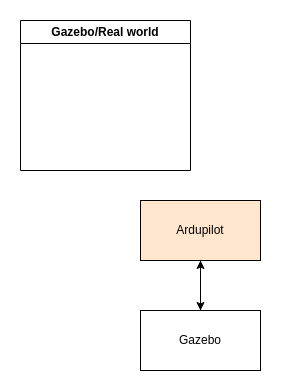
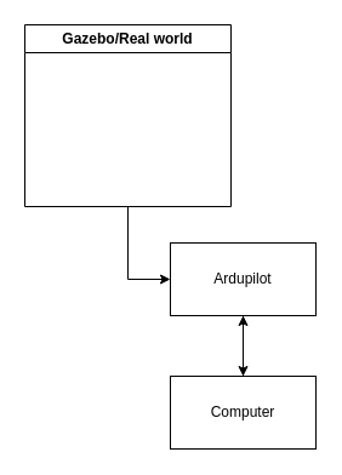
  <mxCell id="0" />
  <mxCell id="1" parent="0" />
  <mxCell id="2" style="edgeStyle=orthogonalEdgeStyle;rounded=0;orthogonalLoop=1;jettySize=auto;html=1;entryX=0.5;entryY=1;entryDx=0;entryDy=0;" edge="1" parent="1" source="3" target="5"><mxGeometry relative="1" as="geometry" /></mxCell>
- <mxCell id="3" value="Gazebo" style="rounded=0;whiteSpace=wrap;html=1;" vertex="1" parent="1"><mxGeometry x="140" y="310" width="120" height="60" as="geometry" /></mxCell>
+ <mxCell id="3" value="Computer" style="rounded=0;whiteSpace=wrap;html=1;" vertex="1" parent="1"><mxGeometry x="140" y="310" width="120" height="60" as="geometry" /></mxCell>
  <mxCell id="4" style="edgeStyle=orthogonalEdgeStyle;rounded=0;orthogonalLoop=1;jettySize=auto;html=1;entryX=0.5;entryY=0;entryDx=0;entryDy=0;" edge="1" parent="1" source="5" target="3"><mxGeometry relative="1" as="geometry" /></mxCell>
- <mxCell id="5" value="Ardupilot" style="rounded=0;whiteSpace=wrap;html=1;fillColor=#ffe6cc;" vertex="1" parent="1"><mxGeometry x="140" y="200" width="120" height="60" as="geometry" /></mxCell>
+ <mxCell id="5" value="Ardupilot" style="rounded=0;whiteSpace=wrap;html=1;" vertex="1" parent="1"><mxGeometry x="140" y="200" width="120" height="60" as="geometry" /></mxCell>
+ <mxCell id="6" style="edgeStyle=orthogonalEdgeStyle;rounded=0;orthogonalLoop=1;jettySize=auto;html=1;exitX=0.5;exitY=1;exitDx=0;exitDy=0;entryX=0;entryY=0.5;entryDx=0;entryDy=0;" edge="1" parent="1" source="7" target="5"><mxGeometry relative="1" as="geometry" /></mxCell>
  <mxCell id="7" value="Gazebo/Real world" style="swimlane;whiteSpace=wrap;html=1;" vertex="1" parent="1"><mxGeometry x="20" y="20" width="170" height="150" as="geometry" /></mxCell>
